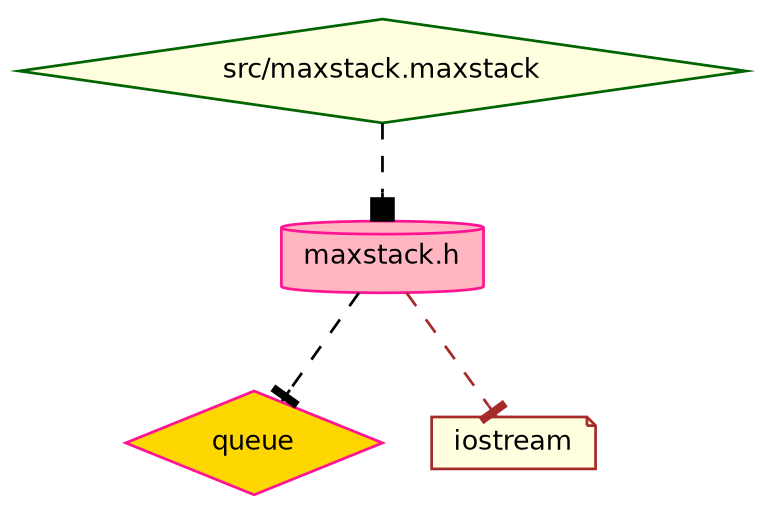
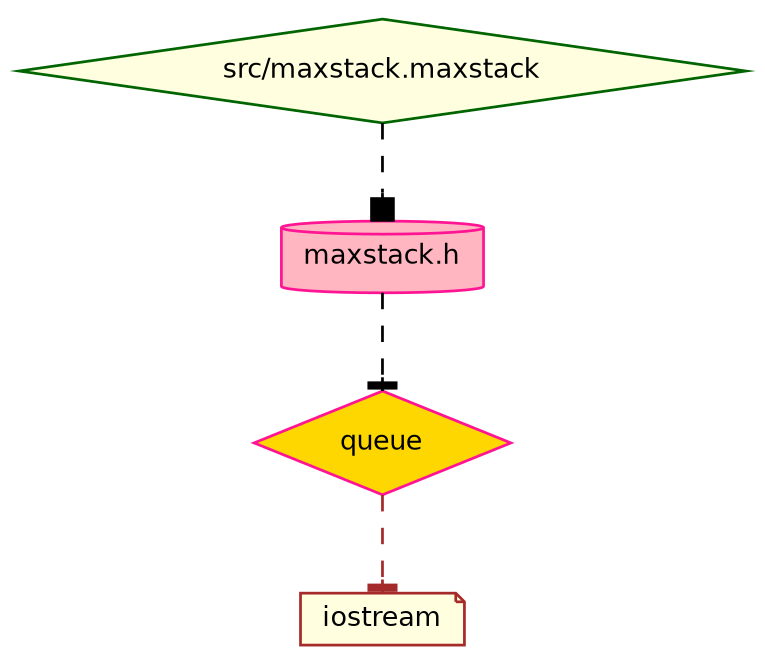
  digraph {
    node [color=deeppink fillcolor=lightyellow fontname=Helvetica fontsize=10 shape=diamond style=filled]
    edge [arrowhead=tee color=black fontname=Helvetica fontsize=10 labelfontname=Helvetica labelfontsize=10 style=dashed]
    n1 [color=darkgreen fontcolor=black height=0.2 label="src/maxstack.maxstack" width=0.4]
    n2 [fillcolor=lightpink height=0.2 label="maxstack.h" shape=cylinder width=0.4]
    n3 [fillcolor=gold height=0.2 label=queue width=0.4]
    n4 [color=brown height=0.2 label=iostream shape=note width=0.4]
    n1 -> n2 [arrowhead=box]
    n2 -> n3
-   n2 -> n4 [color=brown]
+   n3 -> n4 [color=brown]
  }
